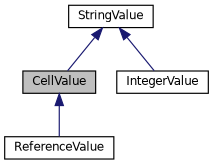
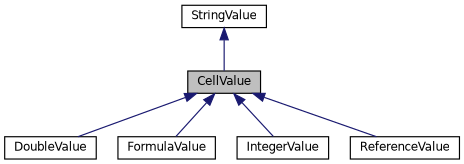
  digraph {
    node [color=black fillcolor=white fontname=Helvetica fontsize=10 shape=record style=filled]
    edge [color=midnightblue dir=back fontname=Helvetica fontsize=10 labelfontname=Helvetica labelfontsize=10 style=solid]
    n1 [fillcolor=grey75 fontcolor=black height=0.2 label=CellValue width=0.4]
+   n2 [height=0.2 label=DoubleValue width=0.4]
+   n3 [height=0.2 label=FormulaValue width=0.4]
    n4 [height=0.2 label=IntegerValue width=0.4]
    n5 [height=0.2 label=ReferenceValue width=0.4]
    n6 [height=0.2 label=StringValue width=0.4]
-   n6 -> n4
+   n1 -> n2
+   n1 -> n3
+   n1 -> n4
    n1 -> n5
    n6 -> n1
  }
